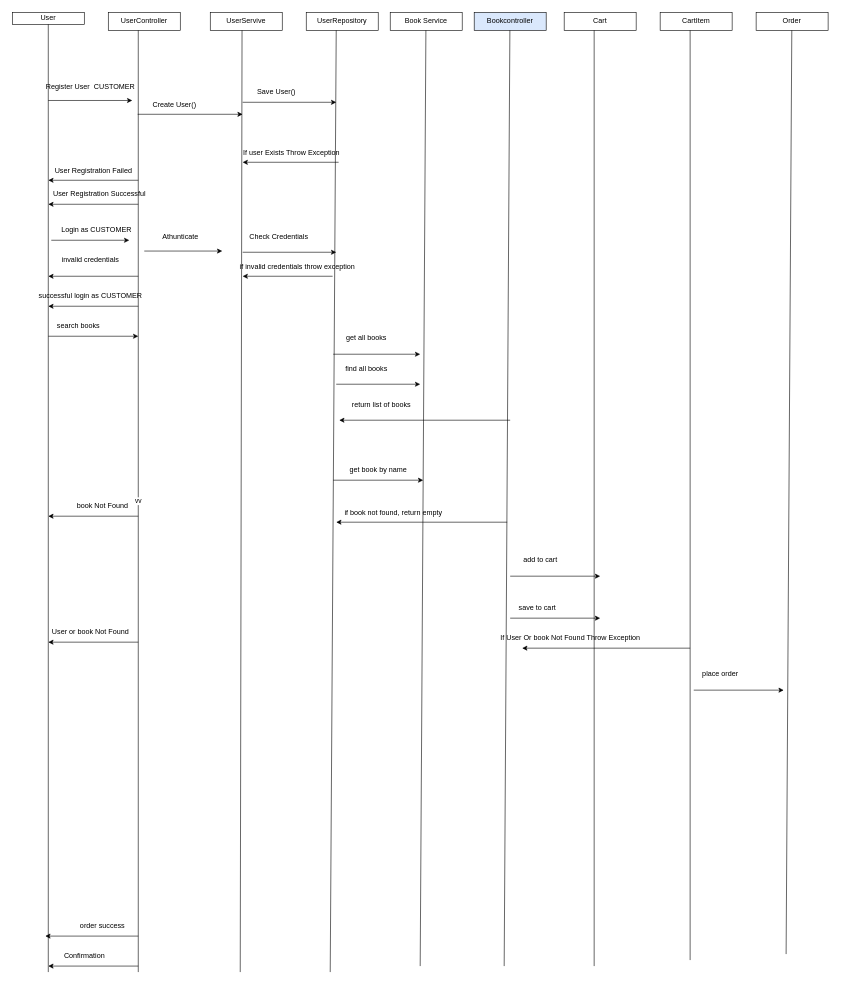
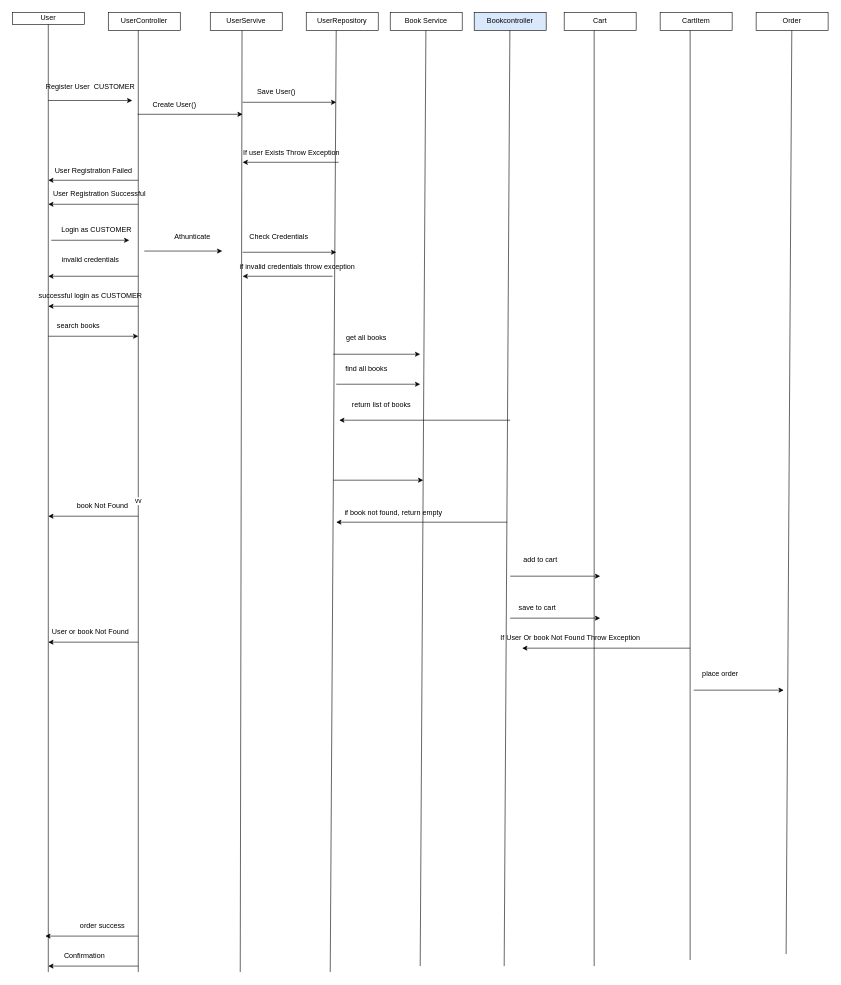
  <mxCell id="0" />
  <mxCell id="1" parent="0" />
  <mxCell id="2" value="User" style="rounded=0;whiteSpace=wrap;html=1;" parent="1" vertex="1"><mxGeometry x="20" y="20" width="120" height="20" as="geometry" /></mxCell>
  <mxCell id="3" value="UserController" style="rounded=0;whiteSpace=wrap;html=1;" parent="1" vertex="1"><mxGeometry x="180" y="20" width="120" height="30" as="geometry" /></mxCell>
  <mxCell id="4" value="UserServive" style="rounded=0;whiteSpace=wrap;html=1;" parent="1" vertex="1"><mxGeometry x="350" y="20" width="120" height="30" as="geometry" /></mxCell>
  <mxCell id="5" value="UserRepository" style="rounded=0;whiteSpace=wrap;html=1;" parent="1" vertex="1"><mxGeometry x="510" y="20" width="120" height="30" as="geometry" /></mxCell>
  <mxCell id="6" value="Book Service" style="rounded=0;whiteSpace=wrap;html=1;" parent="1" vertex="1"><mxGeometry x="650" y="20" width="120" height="30" as="geometry" /></mxCell>
  <mxCell id="7" value="Bookcontroller" style="rounded=0;whiteSpace=wrap;html=1;fillColor=#dae8fc;" parent="1" vertex="1"><mxGeometry x="790" y="20" width="120" height="30" as="geometry" /></mxCell>
  <mxCell id="8" value="" style="endArrow=none;html=1;rounded=0;entryX=0.5;entryY=1;entryDx=0;entryDy=0;" parent="1" target="2" edge="1"><mxGeometry width="50" height="50" relative="1" as="geometry"><mxPoint x="80" y="1620" as="sourcePoint" /><mxPoint x="80" y="120" as="targetPoint" /></mxGeometry></mxCell>
  <mxCell id="9" value="" style="endArrow=none;html=1;rounded=0;entryX=0.5;entryY=1;entryDx=0;entryDy=0;" parent="1" edge="1"><mxGeometry width="50" height="50" relative="1" as="geometry"><mxPoint x="550" y="1620" as="sourcePoint" /><mxPoint x="560" y="50" as="targetPoint" /></mxGeometry></mxCell>
  <mxCell id="10" value="" style="endArrow=none;html=1;rounded=0;entryX=0.5;entryY=1;entryDx=0;entryDy=0;" parent="1" edge="1"><mxGeometry width="50" height="50" relative="1" as="geometry"><mxPoint x="400" y="1620" as="sourcePoint" /><mxPoint x="403" y="50" as="targetPoint" /></mxGeometry></mxCell>
  <mxCell id="11" value="vv&lt;span style=&quot;color: rgba(0, 0, 0, 0); font-family: monospace; font-size: 0px; text-align: start; background-color: rgb(251, 251, 251);&quot;&gt;%3CmxGraphModel%3E%3Croot%3E%3CmxCell%20id%3D%220%22%2F%3E%3CmxCell%20id%3D%221%22%20parent%3D%220%22%2F%3E%3CmxCell%20id%3D%222%22%20value%3D%22%22%20style%3D%22endArrow%3Dnone%3Bhtml%3D1%3Brounded%3D0%3BentryX%3D0.5%3BentryY%3D1%3BentryDx%3D0%3BentryDy%3D0%3B%22%20edge%3D%221%22%20parent%3D%221%22%3E%3CmxGeometry%20width%3D%2250%22%20height%3D%2250%22%20relative%3D%221%22%20as%3D%22geometry%22%3E%3CmxPoint%20x%3D%2290%22%20y%3D%2216.8%22%20as%3D%22sourcePoint%22%2F%3E%3CmxPoint%20x%3D%2290%22%20y%3D%22-650%22%20as%3D%22targetPoint%22%2F%3E%3C%2FmxGeometry%3E%3C%2FmxCell%3E%3C%2Froot%3E%3C%2FmxGraphModel%3E&lt;/span&gt;&lt;span style=&quot;color: rgba(0, 0, 0, 0); font-family: monospace; font-size: 0px; text-align: start; background-color: rgb(251, 251, 251);&quot;&gt;%3CmxGraphModel%3E%3Croot%3E%3CmxCell%20id%3D%220%22%2F%3E%3CmxCell%20id%3D%221%22%20parent%3D%220%22%2F%3E%3CmxCell%20id%3D%222%22%20value%3D%22%22%20style%3D%22endArrow%3Dnone%3Bhtml%3D1%3Brounded%3D0%3BentryX%3D0.5%3BentryY%3D1%3BentryDx%3D0%3BentryDy%3D0%3B%22%20edge%3D%221%22%20parent%3D%221%22%3E%3CmxGeometry%20width%3D%2250%22%20height%3D%2250%22%20relative%3D%221%22%20as%3D%22geometry%22%3E%3CmxPoint%20x%3D%2290%22%20y%3D%2216.8%22%20as%3D%22sourcePoint%22%2F%3E%3CmxPoint%20x%3D%2290%22%20y%3D%22-650%22%20as%3D%22targetPoint%22%2F%3E%3C%2FmxGeometry%3E%3C%2FmxCell%3E%3C%2Froot%3E%3C%2FmxGraphModel%3E&lt;/span&gt;&lt;span style=&quot;color: rgba(0, 0, 0, 0); font-family: monospace; font-size: 0px; text-align: start; background-color: rgb(251, 251, 251);&quot;&gt;%3CmxGraphModel%3E%3Croot%3E%3CmxCell%20id%3D%220%22%2F%3E%3CmxCell%20id%3D%221%22%20parent%3D%220%22%2F%3E%3CmxCell%20id%3D%222%22%20value%3D%22%22%20style%3D%22endArrow%3Dnone%3Bhtml%3D1%3Brounded%3D0%3BentryX%3D0.5%3BentryY%3D1%3BentryDx%3D0%3BentryDy%3D0%3B%22%20edge%3D%221%22%20parent%3D%221%22%3E%3CmxGeometry%20width%3D%2250%22%20height%3D%2250%22%20relative%3D%221%22%20as%3D%22geometry%22%3E%3CmxPoint%20x%3D%2290%22%20y%3D%2216.8%22%20as%3D%22sourcePoint%22%2F%3E%3CmxPoint%20x%3D%2290%22%20y%3D%22-650%22%20as%3D%22targetPoint%22%2F%3E%3C%2FmxGeometry%3E%3C%2FmxCell%3E%3C%2Froot%3E%3C%2FmxGraphModel%3E&lt;/span&gt;&lt;span style=&quot;color: rgba(0, 0, 0, 0); font-family: monospace; font-size: 0px; text-align: start; background-color: rgb(251, 251, 251);&quot;&gt;%3CmxGraphModel%3E%3Croot%3E%3CmxCell%20id%3D%220%22%2F%3E%3CmxCell%20id%3D%221%22%20parent%3D%220%22%2F%3E%3CmxCell%20id%3D%222%22%20value%3D%22%22%20style%3D%22endArrow%3Dnone%3Bhtml%3D1%3Brounded%3D0%3BentryX%3D0.5%3BentryY%3D1%3BentryDx%3D0%3BentryDy%3D0%3B%22%20edge%3D%221%22%20parent%3D%221%22%3E%3CmxGeometry%20width%3D%2250%22%20height%3D%2250%22%20relative%3D%221%22%20as%3D%22geometry%22%3E%3CmxPoint%20x%3D%2290%22%20y%3D%2216.8%22%20as%3D%22sourcePoint%22%2F%3E%3CmxPoint%20x%3D%2290%22%20y%3D%22-650%22%20as%3D%22targetPoint%22%2F%3E%3C%2FmxGeometry%3E%3C%2FmxCell%3E%3C%2Froot%3E%3C%2FmxGraphModel%3E&lt;/span&gt;&lt;span style=&quot;color: rgba(0, 0, 0, 0); font-family: monospace; font-size: 0px; text-align: start; background-color: rgb(251, 251, 251);&quot;&gt;%3CmxGraphModel%3E%3Croot%3E%3CmxCell%20id%3D%220%22%2F%3E%3CmxCell%20id%3D%221%22%20parent%3D%220%22%2F%3E%3CmxCell%20id%3D%222%22%20value%3D%22%22%20style%3D%22endArrow%3Dnone%3Bhtml%3D1%3Brounded%3D0%3BentryX%3D0.5%3BentryY%3D1%3BentryDx%3D0%3BentryDy%3D0%3B%22%20edge%3D%221%22%20parent%3D%221%22%3E%3CmxGeometry%20width%3D%2250%22%20height%3D%2250%22%20relative%3D%221%22%20as%3D%22geometry%22%3E%3CmxPoint%20x%3D%2290%22%20y%3D%2216.8%22%20as%3D%22sourcePoint%22%2F%3E%3CmxPoint%20x%3D%2290%22%20y%3D%22-650%22%20as%3D%22targetPoint%22%2F%3E%3C%2FmxGeometry%3E%3C%2FmxCell%3E%3C%2Froot%3E%3C%2FmxGraphModel%3E&lt;/span&gt;" style="endArrow=none;html=1;rounded=0;entryX=0.5;entryY=1;entryDx=0;entryDy=0;" parent="1" edge="1"><mxGeometry width="50" height="50" relative="1" as="geometry"><mxPoint x="230" y="1620" as="sourcePoint" /><mxPoint x="230" y="50" as="targetPoint" /></mxGeometry></mxCell>
  <mxCell id="12" value="" style="endArrow=none;html=1;rounded=0;entryX=0.5;entryY=1;entryDx=0;entryDy=0;" parent="1" edge="1"><mxGeometry width="50" height="50" relative="1" as="geometry"><mxPoint x="840" y="1610" as="sourcePoint" /><mxPoint x="849.5" y="50" as="targetPoint" /></mxGeometry></mxCell>
  <mxCell id="13" value="" style="endArrow=none;html=1;rounded=0;entryX=0.5;entryY=1;entryDx=0;entryDy=0;" parent="1" edge="1"><mxGeometry width="50" height="50" relative="1" as="geometry"><mxPoint x="700" y="1610" as="sourcePoint" /><mxPoint x="709.5" y="50" as="targetPoint" /></mxGeometry></mxCell>
  <mxCell id="14" value="" style="endArrow=classic;html=1;rounded=0;" parent="1" edge="1"><mxGeometry width="50" height="50" relative="1" as="geometry"><mxPoint x="85" y="400" as="sourcePoint" /><mxPoint x="215" y="400" as="targetPoint" /></mxGeometry></mxCell>
  <mxCell id="15" value="" style="endArrow=classic;html=1;rounded=0;" parent="1" edge="1"><mxGeometry width="50" height="50" relative="1" as="geometry"><mxPoint x="80" y="167" as="sourcePoint" /><mxPoint x="220" y="167" as="targetPoint" /></mxGeometry></mxCell>
  <mxCell id="16" value="" style="endArrow=classic;html=1;rounded=0;" parent="1" edge="1"><mxGeometry width="50" height="50" relative="1" as="geometry"><mxPoint x="404" y="170" as="sourcePoint" /><mxPoint x="560" y="170" as="targetPoint" /></mxGeometry></mxCell>
  <mxCell id="17" value="" style="endArrow=classic;html=1;rounded=0;" parent="1" edge="1"><mxGeometry width="50" height="50" relative="1" as="geometry"><mxPoint x="555" y="590" as="sourcePoint" /><mxPoint x="700" y="590" as="targetPoint" /></mxGeometry></mxCell>
  <mxCell id="18" value="" style="endArrow=classic;html=1;rounded=0;" parent="1" edge="1"><mxGeometry width="50" height="50" relative="1" as="geometry"><mxPoint x="229" y="190" as="sourcePoint" /><mxPoint x="404" y="190" as="targetPoint" /></mxGeometry></mxCell>
  <mxCell id="19" value="" style="endArrow=classic;html=1;rounded=0;" parent="1" edge="1"><mxGeometry width="50" height="50" relative="1" as="geometry"><mxPoint x="80" y="560" as="sourcePoint" /><mxPoint x="230" y="560" as="targetPoint" /></mxGeometry></mxCell>
  <mxCell id="20" value="" style="endArrow=classic;html=1;rounded=0;" parent="1" edge="1"><mxGeometry width="50" height="50" relative="1" as="geometry"><mxPoint x="240" y="418" as="sourcePoint" /><mxPoint x="370" y="418" as="targetPoint" /></mxGeometry></mxCell>
  <mxCell id="21" value="" style="endArrow=classic;html=1;rounded=0;" parent="1" edge="1"><mxGeometry width="50" height="50" relative="1" as="geometry"><mxPoint x="564" y="270" as="sourcePoint" /><mxPoint x="404" y="270" as="targetPoint" /></mxGeometry></mxCell>
  <mxCell id="22" value="" style="endArrow=classic;html=1;rounded=0;" parent="1" edge="1"><mxGeometry width="50" height="50" relative="1" as="geometry"><mxPoint x="554" y="460" as="sourcePoint" /><mxPoint x="404" y="460" as="targetPoint" /></mxGeometry></mxCell>
  <mxCell id="23" value="" style="endArrow=classic;html=1;rounded=0;" parent="1" edge="1"><mxGeometry width="50" height="50" relative="1" as="geometry"><mxPoint x="230" y="860" as="sourcePoint" /><mxPoint x="80" y="860" as="targetPoint" /></mxGeometry></mxCell>
  <mxCell id="24" value="Register User&amp;nbsp; CUSTOMER" style="text;html=1;align=center;verticalAlign=middle;resizable=0;points=[];autosize=1;strokeColor=none;fillColor=none;" parent="1" vertex="1"><mxGeometry x="65" y="130" width="170" height="30" as="geometry" /></mxCell>
  <mxCell id="25" value="Create User()" style="text;html=1;align=center;verticalAlign=middle;resizable=0;points=[];autosize=1;strokeColor=none;fillColor=none;" parent="1" vertex="1"><mxGeometry x="240" y="160" width="100" height="30" as="geometry" /></mxCell>
  <mxCell id="26" value="Save User()" style="text;html=1;align=center;verticalAlign=middle;resizable=0;points=[];autosize=1;strokeColor=none;fillColor=none;" parent="1" vertex="1"><mxGeometry x="415" y="138" width="90" height="30" as="geometry" /></mxCell>
  <mxCell id="27" value="If user Exists Throw Exception" style="text;html=1;align=center;verticalAlign=middle;resizable=0;points=[];autosize=1;strokeColor=none;fillColor=none;" parent="1" vertex="1"><mxGeometry x="395" y="240" width="180" height="30" as="geometry" /></mxCell>
  <mxCell id="28" value="" style="endArrow=classic;html=1;rounded=0;" parent="1" edge="1"><mxGeometry width="50" height="50" relative="1" as="geometry"><mxPoint x="230" y="300" as="sourcePoint" /><mxPoint x="80" y="300" as="targetPoint" /></mxGeometry></mxCell>
  <mxCell id="29" value="User Registration Failed" style="text;html=1;align=center;verticalAlign=middle;resizable=0;points=[];autosize=1;strokeColor=none;fillColor=none;" parent="1" vertex="1"><mxGeometry x="80" y="270" width="150" height="30" as="geometry" /></mxCell>
  <mxCell id="30" value="" style="endArrow=classic;html=1;rounded=0;" parent="1" edge="1"><mxGeometry width="50" height="50" relative="1" as="geometry"><mxPoint x="230" y="340" as="sourcePoint" /><mxPoint x="80" y="340" as="targetPoint" /></mxGeometry></mxCell>
  <mxCell id="31" value="User Registration Successful" style="text;html=1;align=center;verticalAlign=middle;resizable=0;points=[];autosize=1;strokeColor=none;fillColor=none;" parent="1" vertex="1"><mxGeometry x="75" y="308" width="180" height="30" as="geometry" /></mxCell>
  <mxCell id="32" value="Login as CUSTOMER" style="text;html=1;align=center;verticalAlign=middle;resizable=0;points=[];autosize=1;strokeColor=none;fillColor=none;" parent="1" vertex="1"><mxGeometry x="90" y="368" width="140" height="30" as="geometry" /></mxCell>
- <mxCell id="33" value="Athunticate" style="text;html=1;align=center;verticalAlign=middle;resizable=0;points=[];autosize=1;strokeColor=none;fillColor=none;" parent="1" vertex="1"><mxGeometry x="260" y="380" width="80" height="30" as="geometry" /></mxCell>
+ <mxCell id="33" value="Athunticate" style="text;html=1;align=center;verticalAlign=middle;resizable=0;points=[];autosize=1;strokeColor=none;fillColor=none;" parent="1" vertex="1"><mxGeometry x="280" y="380" width="80" height="30" as="geometry" /></mxCell>
  <mxCell id="34" value="Check Credentials" style="text;html=1;align=center;verticalAlign=middle;resizable=0;points=[];autosize=1;strokeColor=none;fillColor=none;" parent="1" vertex="1"><mxGeometry x="404" y="380" width="120" height="30" as="geometry" /></mxCell>
  <mxCell id="35" value="if invalid credentials throw exception" style="text;html=1;align=center;verticalAlign=middle;resizable=0;points=[];autosize=1;strokeColor=none;fillColor=none;" parent="1" vertex="1"><mxGeometry x="385" y="430" width="220" height="30" as="geometry" /></mxCell>
  <mxCell id="36" value="" style="endArrow=classic;html=1;rounded=0;" parent="1" edge="1"><mxGeometry width="50" height="50" relative="1" as="geometry"><mxPoint x="230" y="460" as="sourcePoint" /><mxPoint x="80" y="460" as="targetPoint" /></mxGeometry></mxCell>
  <mxCell id="37" value="invalid credentials" style="text;html=1;align=center;verticalAlign=middle;resizable=0;points=[];autosize=1;strokeColor=none;fillColor=none;" parent="1" vertex="1"><mxGeometry x="90" y="418" width="120" height="30" as="geometry" /></mxCell>
  <mxCell id="38" value="" style="endArrow=classic;html=1;rounded=0;" parent="1" edge="1"><mxGeometry width="50" height="50" relative="1" as="geometry"><mxPoint x="230" y="510" as="sourcePoint" /><mxPoint x="80" y="510" as="targetPoint" /></mxGeometry></mxCell>
  <mxCell id="39" value="successful login as CUSTOMER" style="text;html=1;align=center;verticalAlign=middle;resizable=0;points=[];autosize=1;strokeColor=none;fillColor=none;" parent="1" vertex="1"><mxGeometry x="50" y="478" width="200" height="30" as="geometry" /></mxCell>
  <mxCell id="40" value="search books" style="text;html=1;align=center;verticalAlign=middle;resizable=0;points=[];autosize=1;strokeColor=none;fillColor=none;" parent="1" vertex="1"><mxGeometry x="85" y="528" width="90" height="30" as="geometry" /></mxCell>
  <mxCell id="41" value="get all books" style="text;html=1;align=center;verticalAlign=middle;resizable=0;points=[];autosize=1;strokeColor=none;fillColor=none;" parent="1" vertex="1"><mxGeometry x="565" y="548" width="90" height="30" as="geometry" /></mxCell>
  <mxCell id="42" value="" style="endArrow=classic;html=1;rounded=0;" parent="1" edge="1"><mxGeometry width="50" height="50" relative="1" as="geometry"><mxPoint x="850" as="sourcePoint" y="700" /><mxPoint x="565" as="targetPoint" y="700" /></mxGeometry></mxCell>
  <mxCell id="43" value="" style="endArrow=classic;html=1;rounded=0;" parent="1" edge="1"><mxGeometry width="50" height="50" relative="1" as="geometry"><mxPoint x="560" y="640" as="sourcePoint" /><mxPoint x="700" y="640" as="targetPoint" /></mxGeometry></mxCell>
  <mxCell id="44" value="find all books" style="text;html=1;align=center;verticalAlign=middle;resizable=0;points=[];autosize=1;strokeColor=none;fillColor=none;" parent="1" vertex="1"><mxGeometry x="565" y="600" width="90" height="30" as="geometry" /></mxCell>
  <mxCell id="45" value="return list of books" style="text;html=1;align=center;verticalAlign=middle;resizable=0;points=[];autosize=1;strokeColor=none;fillColor=none;" parent="1" vertex="1"><mxGeometry x="575" y="660" width="120" height="30" as="geometry" /></mxCell>
  <mxCell id="46" value="" style="endArrow=classic;html=1;rounded=0;" parent="1" edge="1"><mxGeometry width="50" height="50" relative="1" as="geometry"><mxPoint x="555" y="800" as="sourcePoint" /><mxPoint x="705" y="800" as="targetPoint" /></mxGeometry></mxCell>
  <mxCell id="47" value="if book not found, return empty" style="text;html=1;align=center;verticalAlign=middle;resizable=0;points=[];autosize=1;strokeColor=none;fillColor=none;" parent="1" vertex="1"><mxGeometry x="560" y="840" width="190" height="30" as="geometry" /></mxCell>
  <mxCell id="48" value="book Not Found" style="text;html=1;align=center;verticalAlign=middle;resizable=0;points=[];autosize=1;strokeColor=none;fillColor=none;" parent="1" vertex="1"><mxGeometry x="115" y="828" width="110" height="30" as="geometry" /></mxCell>
  <mxCell id="49" value="Cart" style="rounded=0;whiteSpace=wrap;html=1;" parent="1" vertex="1"><mxGeometry x="940" y="20" width="120" height="30" as="geometry" /></mxCell>
  <mxCell id="50" value="CartItem" style="rounded=0;whiteSpace=wrap;html=1;" parent="1" vertex="1"><mxGeometry x="1100" y="20" width="120" height="30" as="geometry" /></mxCell>
  <mxCell id="51" value="" style="endArrow=none;html=1;rounded=0;entryX=0.5;entryY=1;entryDx=0;entryDy=0;" parent="1" edge="1"><mxGeometry width="50" height="50" relative="1" as="geometry"><mxPoint x="990" y="1610" as="sourcePoint" /><mxPoint x="990" y="50" as="targetPoint" /></mxGeometry></mxCell>
  <mxCell id="52" value="" style="endArrow=none;html=1;rounded=0;entryX=0.5;entryY=1;entryDx=0;entryDy=0;" parent="1" edge="1"><mxGeometry width="50" height="50" relative="1" as="geometry"><mxPoint x="1150" y="1600" as="sourcePoint" /><mxPoint x="1150" y="50" as="targetPoint" /></mxGeometry></mxCell>
  <mxCell id="53" value="" style="endArrow=classic;html=1;rounded=0;" parent="1" edge="1"><mxGeometry width="50" height="50" relative="1" as="geometry"><mxPoint x="850" y="960" as="sourcePoint" /><mxPoint x="1000" y="960" as="targetPoint" /></mxGeometry></mxCell>
  <mxCell id="54" value="add to cart" style="text;html=1;align=center;verticalAlign=middle;resizable=0;points=[];autosize=1;strokeColor=none;fillColor=none;" parent="1" vertex="1"><mxGeometry x="860" y="918" width="80" height="30" as="geometry" /></mxCell>
  <mxCell id="55" value="" style="endArrow=classic;html=1;rounded=0;" parent="1" edge="1"><mxGeometry width="50" height="50" relative="1" as="geometry"><mxPoint x="850" y="1030" as="sourcePoint" /><mxPoint x="1000" y="1030" as="targetPoint" /></mxGeometry></mxCell>
  <mxCell id="56" value="save to cart" style="text;html=1;align=center;verticalAlign=middle;resizable=0;points=[];autosize=1;strokeColor=none;fillColor=none;" parent="1" vertex="1"><mxGeometry x="850" y="998" width="90" height="30" as="geometry" /></mxCell>
  <mxCell id="57" value="" style="endArrow=classic;html=1;rounded=0;" parent="1" edge="1"><mxGeometry width="50" height="50" relative="1" as="geometry"><mxPoint x="1150" y="1080" as="sourcePoint" /><mxPoint x="870" y="1080" as="targetPoint" /></mxGeometry></mxCell>
  <mxCell id="58" value="If User Or book Not Found Throw Exception" style="text;html=1;align=center;verticalAlign=middle;resizable=0;points=[];autosize=1;strokeColor=none;fillColor=none;" parent="1" vertex="1"><mxGeometry x="820" y="1048" width="260" height="30" as="geometry" /></mxCell>
  <mxCell id="59" value="" style="endArrow=classic;html=1;rounded=0;" parent="1" edge="1"><mxGeometry width="50" height="50" relative="1" as="geometry"><mxPoint x="230" y="1070" as="sourcePoint" /><mxPoint x="80" y="1070" as="targetPoint" /></mxGeometry></mxCell>
  <mxCell id="60" value="User or book Not Found" style="text;html=1;align=center;verticalAlign=middle;resizable=0;points=[];autosize=1;strokeColor=none;fillColor=none;" parent="1" vertex="1"><mxGeometry x="75" y="1038" width="150" height="30" as="geometry" /></mxCell>
  <mxCell id="61" value="Order" style="rounded=0;whiteSpace=wrap;html=1;" parent="1" vertex="1"><mxGeometry x="1260" y="20" width="120" height="30" as="geometry" /></mxCell>
  <mxCell id="62" value="" style="endArrow=none;html=1;rounded=0;entryX=0.5;entryY=1;entryDx=0;entryDy=0;" parent="1" edge="1"><mxGeometry width="50" height="50" relative="1" as="geometry"><mxPoint x="1310" y="1590" as="sourcePoint" /><mxPoint x="1319.5" y="50" as="targetPoint" /></mxGeometry></mxCell>
  <mxCell id="63" value="" style="endArrow=classic;html=1;rounded=0;" parent="1" edge="1"><mxGeometry width="50" height="50" relative="1" as="geometry"><mxPoint x="1156" y="1150" as="sourcePoint" /><mxPoint x="1306" y="1150" as="targetPoint" /></mxGeometry></mxCell>
  <mxCell id="64" value="" style="endArrow=classic;html=1;rounded=0;" parent="1" edge="1"><mxGeometry width="50" height="50" relative="1" as="geometry"><mxPoint x="230" y="1560" as="sourcePoint" /><mxPoint x="75" y="1560" as="targetPoint" /></mxGeometry></mxCell>
  <mxCell id="65" value="" style="endArrow=classic;html=1;rounded=0;" parent="1" edge="1"><mxGeometry width="50" height="50" relative="1" as="geometry"><mxPoint x="230" y="1610" as="sourcePoint" /><mxPoint x="80" y="1610" as="targetPoint" /></mxGeometry></mxCell>
  <mxCell id="66" value="order success" style="text;html=1;align=center;verticalAlign=middle;resizable=0;points=[];autosize=1;strokeColor=none;fillColor=none;" parent="1" vertex="1"><mxGeometry x="120" y="1528" width="100" height="30" as="geometry" /></mxCell>
  <mxCell id="67" value="Confirmation " style="text;html=1;align=center;verticalAlign=middle;resizable=0;points=[];autosize=1;strokeColor=none;fillColor=none;" parent="1" vertex="1"><mxGeometry x="95" y="1578" width="90" height="30" as="geometry" /></mxCell>
  <mxCell id="68" value="place order" style="text;html=1;align=center;verticalAlign=middle;resizable=0;points=[];autosize=1;strokeColor=none;fillColor=none;" parent="1" vertex="1"><mxGeometry x="1160" y="1108" width="80" height="30" as="geometry" /></mxCell>
  <mxCell id="69" value="" style="endArrow=classic;html=1;rounded=0;" parent="1" edge="1"><mxGeometry width="50" height="50" relative="1" as="geometry"><mxPoint x="404" y="420" as="sourcePoint" /><mxPoint x="560" y="420" as="targetPoint" /></mxGeometry></mxCell>
  <mxCell id="70" value="" style="endArrow=classic;html=1;rounded=0;" parent="1" edge="1"><mxGeometry width="50" height="50" relative="1" as="geometry"><mxPoint x="845" y="870" as="sourcePoint" /><mxPoint x="560" y="870" as="targetPoint" /></mxGeometry></mxCell>
- <mxCell id="71" value="get book by name" style="text;html=1;align=center;verticalAlign=middle;resizable=0;points=[];autosize=1;strokeColor=none;fillColor=none;" parent="1" vertex="1"><mxGeometry x="570" y="768" width="120" height="30" as="geometry" /></mxCell>
